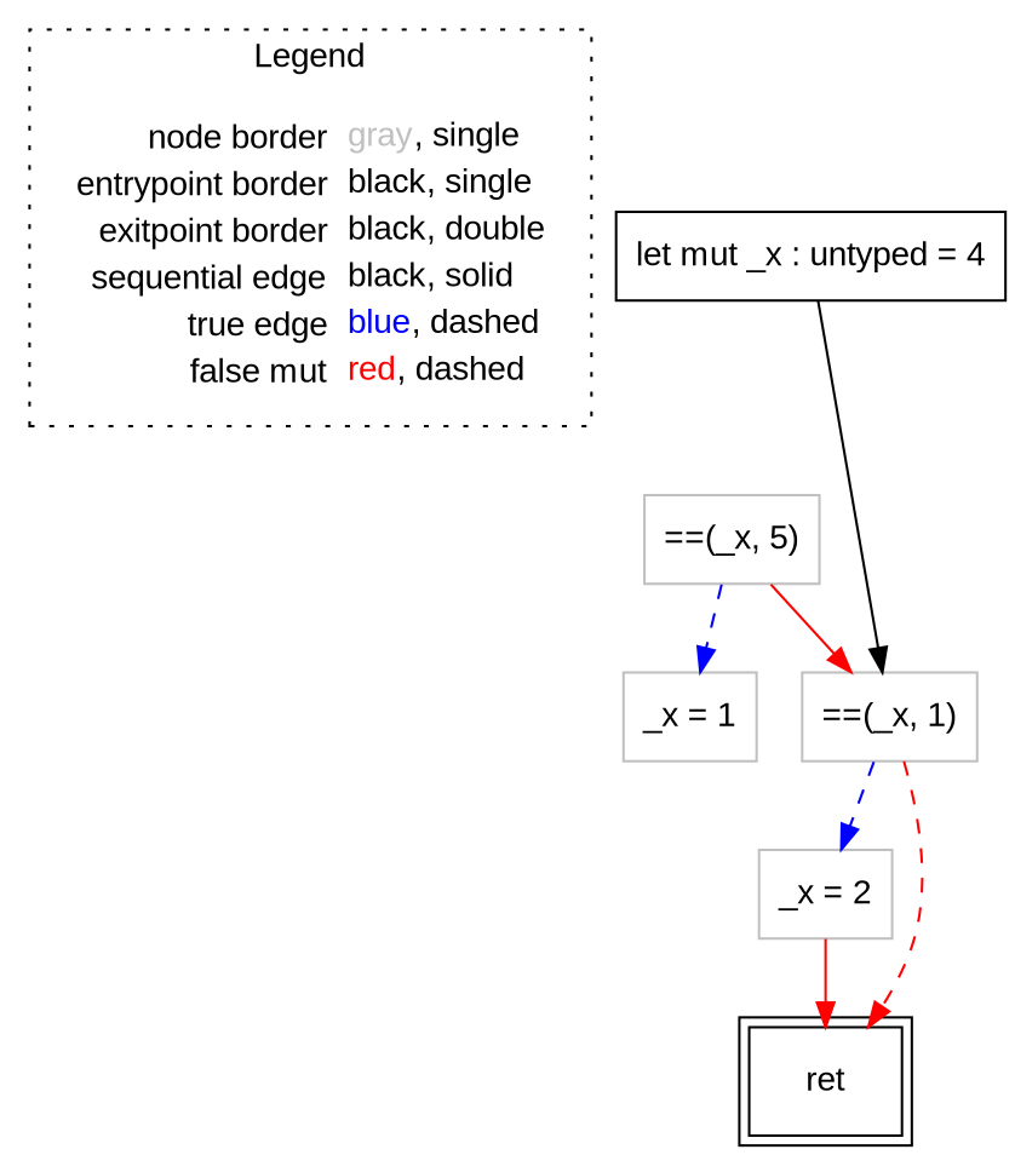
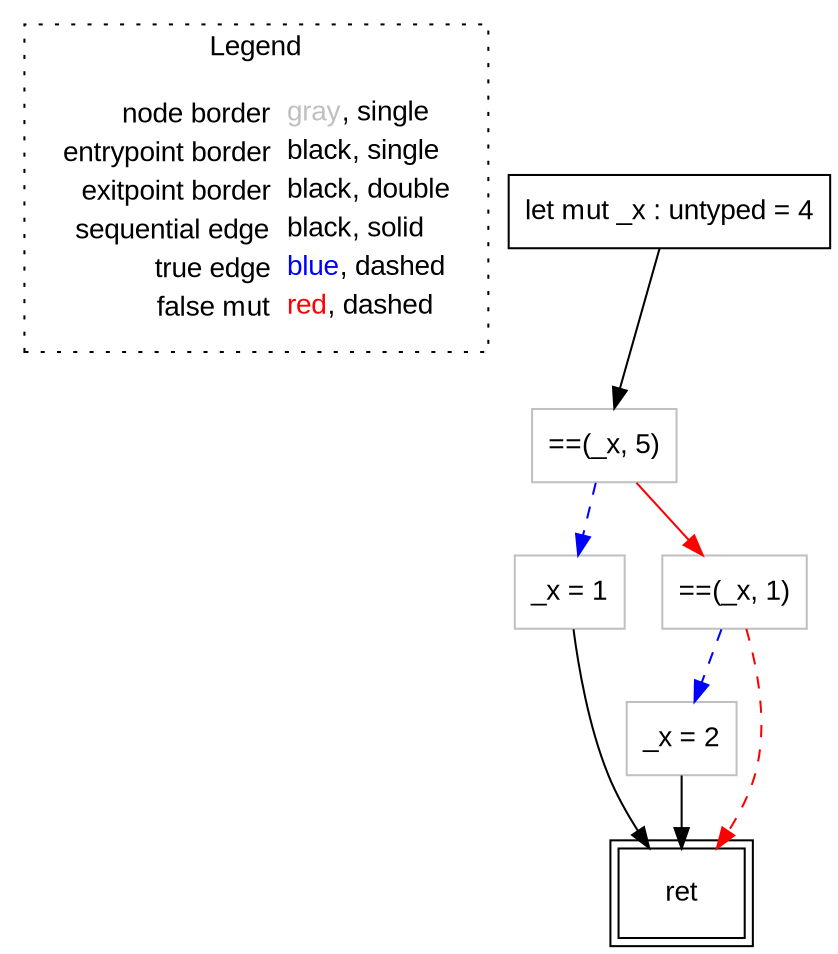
  digraph {
    fontname="Liberation Sans"
    node [fontname="Liberation Sans" shape=rect color=gray]
    edge [color=black fontname="Liberation Sans"]
    n1 [label=<<table border="0" cellpadding="2" cellspacing="0" cellborder="0"><tr><td align="right">node border&nbsp;</td><td align="left"><font color="gray">gray</font>, single</td></tr><tr><td align="right">entrypoint border&nbsp;</td><td align="left"><font color="black">black</font>, single</td></tr><tr><td align="right">exitpoint border&nbsp;</td><td align="left"><font color="black">black</font>, double</td></tr><tr><td align="right">sequential edge&nbsp;</td><td align="left"><font color="black">black</font>, solid</td></tr><tr><td align="right">true edge&nbsp;</td><td align="left"><font color="blue">blue</font>, dashed</td></tr><tr><td align="right">false mut&nbsp;</td><td align="left"><font color="red">red</font>, dashed</td></tr></table>> shape=plaintext color=""]
    n2 [color=black label=<let mut _x : untyped = 4>]
    n3 [label=<==(_x, 5)>]
    n4 [label=<_x = 1>]
    n5 [label=<==(_x, 1)>]
    n6 [label=<_x = 2>]
    n7 [color=black label=<ret> peripheries=2]
    subgraph cluster_1 {
      label=Legend
      style=dotted
      n1
    }
-   n2 -> n5
+   n2 -> n3
    n3 -> n4 [color=blue style=dashed]
    n3 -> n5 [color=red style=solid]
+   n4 -> n7
    n5 -> n6 [color=blue style=dashed]
    n5 -> n7 [color=red style=dashed]
-   n6 -> n7 [color=red]
+   n6 -> n7
  }
